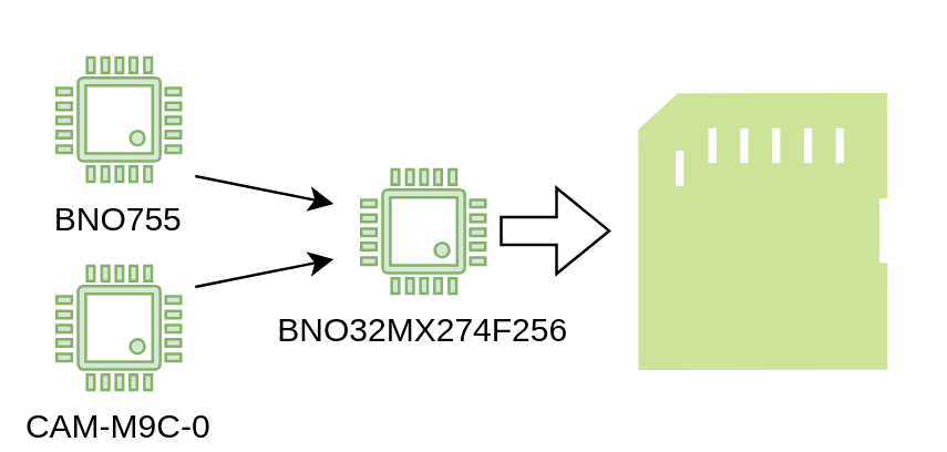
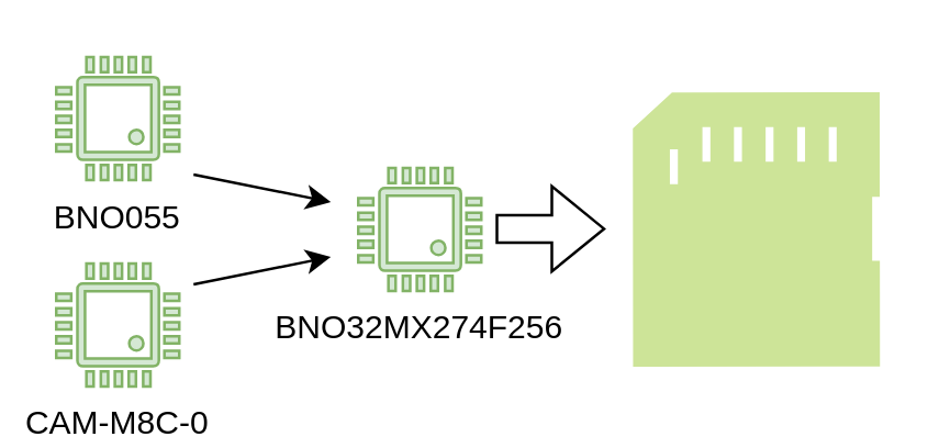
  <mxCell id="0" />
  <mxCell id="1" parent="0" />
  <mxCell id="2" value="" style="sketch=0;pointerEvents=1;shadow=0;dashed=0;html=1;strokeColor=#5A8949;fillColor=#cde498;labelPosition=center;verticalLabelPosition=bottom;verticalAlign=top;align=center;outlineConnect=0;shape=mxgraph.veeam2.sd_card;strokeWidth=9;rotation=0;" vertex="1" parent="1"><mxGeometry x="230" y="33" width="90" height="100" as="geometry" /></mxCell>
- <mxCell id="3" value="CAM-M9C-0" style="pointerEvents=1;shadow=0;dashed=0;html=1;strokeColor=#82b366;fillColor=#d5e8d4;labelPosition=center;verticalLabelPosition=bottom;verticalAlign=top;align=center;outlineConnect=0;shape=mxgraph.veeam.cpu;" vertex="1" parent="1"><mxGeometry x="20" y="95.4" width="44.8" height="44.8" as="geometry" /></mxCell>
- <mxCell id="4" value="BNO755" style="pointerEvents=1;shadow=0;dashed=0;html=1;strokeColor=#82b366;fillColor=#d5e8d4;labelPosition=center;verticalLabelPosition=bottom;verticalAlign=top;align=center;outlineConnect=0;shape=mxgraph.veeam.cpu;" vertex="1" parent="1"><mxGeometry x="20" y="20.2" width="44.8" height="44.8" as="geometry" /></mxCell>
+ <mxCell id="3" value="CAM-M8C-0" style="pointerEvents=1;shadow=0;dashed=0;html=1;strokeColor=#82b366;fillColor=#d5e8d4;labelPosition=center;verticalLabelPosition=bottom;verticalAlign=top;align=center;outlineConnect=0;shape=mxgraph.veeam.cpu;" vertex="1" parent="1"><mxGeometry x="20" y="95.4" width="44.8" height="44.8" as="geometry" /></mxCell>
+ <mxCell id="4" value="BNO055" style="pointerEvents=1;shadow=0;dashed=0;html=1;strokeColor=#82b366;fillColor=#d5e8d4;labelPosition=center;verticalLabelPosition=bottom;verticalAlign=top;align=center;outlineConnect=0;shape=mxgraph.veeam.cpu;" vertex="1" parent="1"><mxGeometry x="20" y="20.2" width="44.8" height="44.8" as="geometry" /></mxCell>
  <mxCell id="5" value="BNO32MX274F256" style="pointerEvents=1;shadow=0;dashed=0;html=1;strokeColor=#82b366;fillColor=#d5e8d4;labelPosition=center;verticalLabelPosition=bottom;verticalAlign=top;align=center;outlineConnect=0;shape=mxgraph.veeam.cpu;" vertex="1" parent="1"><mxGeometry x="130" y="60.6" width="44.8" height="44.8" as="geometry" /></mxCell>
  <mxCell id="6" value="" style="shape=flexArrow;endArrow=classic;html=1;rounded=0;" edge="1" parent="1"><mxGeometry width="50" height="50" relative="1" as="geometry"><mxPoint x="180" y="82.76" as="sourcePoint" /><mxPoint x="220" y="82.76" as="targetPoint" /></mxGeometry></mxCell>
  <mxCell id="7" value="" style="endArrow=classic;html=1;rounded=0;" edge="1" parent="1"><mxGeometry width="50" height="50" relative="1" as="geometry"><mxPoint x="70" y="103" as="sourcePoint" /><mxPoint x="120" y="93" as="targetPoint" /></mxGeometry></mxCell>
  <mxCell id="8" value="" style="endArrow=classic;html=1;rounded=0;" edge="1" parent="1"><mxGeometry width="50" height="50" relative="1" as="geometry"><mxPoint x="70" y="63" as="sourcePoint" /><mxPoint x="120" y="73" as="targetPoint" /></mxGeometry></mxCell>
